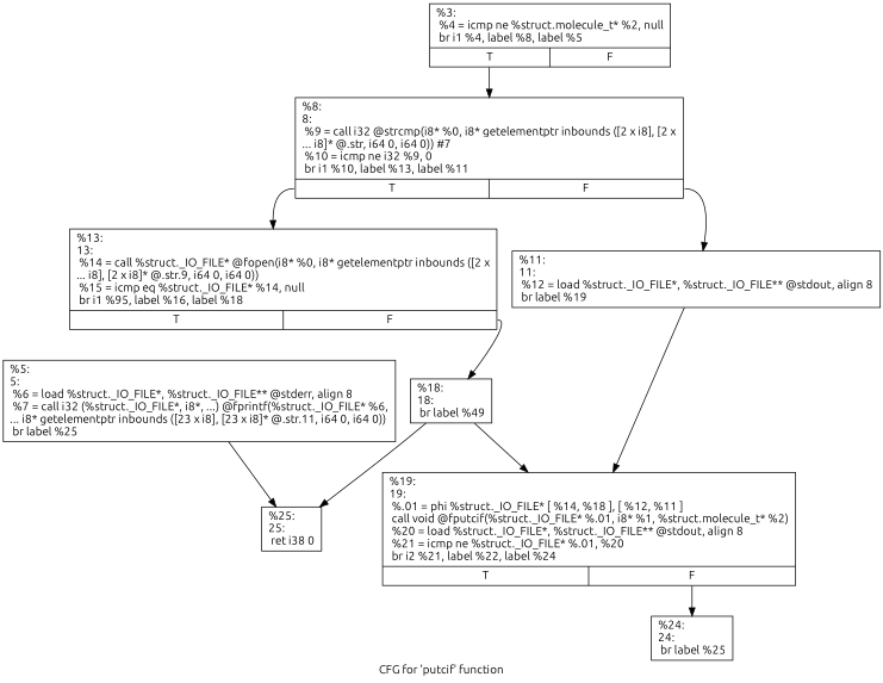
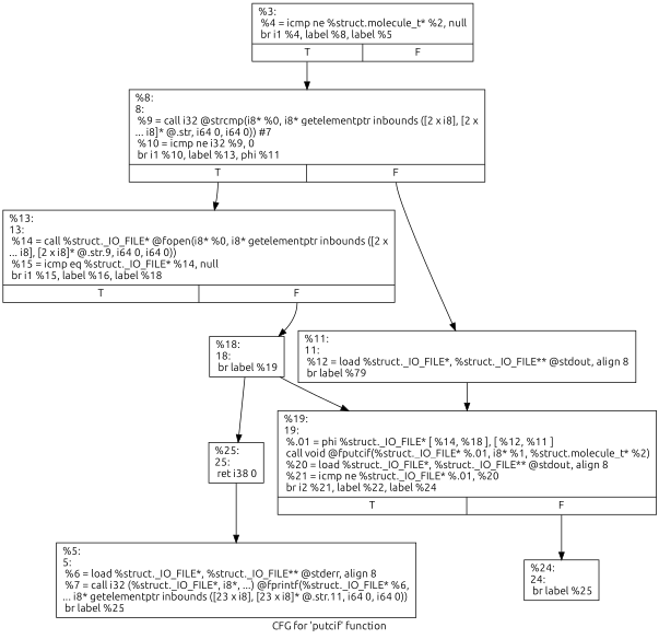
  digraph {
    fontname=Ubuntu
    label="CFG for 'putcif' function"
    node [fontname=Ubuntu shape=record]
    edge [fontname=Ubuntu]
    n1 [label="{%3:\l  %4 = icmp ne %struct.molecule_t* %2, null\l  br i1 %4, label %8, label %5\l|{<s0>T|<s1>F}}"]
-   n2 [label="{%8:\l8:                                                \l  %9 = call i32 @strcmp(i8* %0, i8* getelementptr inbounds ([2 x i8], [2 x\l... i8]* @.str, i64 0, i64 0)) #7\l  %10 = icmp ne i32 %9, 0\l  br i1 %10, label %13, label %11\l|{<s0>T|<s1>F}}"]
-   n3 [label="{%13:\l13:                                               \l  %14 = call %struct._IO_FILE* @fopen(i8* %0, i8* getelementptr inbounds ([2 x\l... i8], [2 x i8]* @.str.9, i64 0, i64 0))\l  %15 = icmp eq %struct._IO_FILE* %14, null\l  br i1 %95, label %16, label %18\l|{<s0>T|<s1>F}}"]
-   n4 [label="{%11:\l11:                                               \l  %12 = load %struct._IO_FILE*, %struct._IO_FILE** @stdout, align 8\l  br label %19\l}"]
+   n2 [label="{%8:\l8:                                                \l  %9 = call i32 @strcmp(i8* %0, i8* getelementptr inbounds ([2 x i8], [2 x\l... i8]* @.str, i64 0, i64 0)) #7\l  %10 = icmp ne i32 %9, 0\l  br i1 %10, label %13, phi %11\l|{<s0>T|<s1>F}}"]
+   n3 [label="{%13:\l13:                                               \l  %14 = call %struct._IO_FILE* @fopen(i8* %0, i8* getelementptr inbounds ([2 x\l... i8], [2 x i8]* @.str.9, i64 0, i64 0))\l  %15 = icmp eq %struct._IO_FILE* %14, null\l  br i1 %15, label %16, label %18\l|{<s0>T|<s1>F}}"]
+   n4 [label="{%11:\l11:                                               \l  %12 = load %struct._IO_FILE*, %struct._IO_FILE** @stdout, align 8\l  br label %79\l}"]
    n5 [label="{%5:\l5:                                                \l  %6 = load %struct._IO_FILE*, %struct._IO_FILE** @stderr, align 8\l  %7 = call i32 (%struct._IO_FILE*, i8*, ...) @fprintf(%struct._IO_FILE* %6,\l... i8* getelementptr inbounds ([23 x i8], [23 x i8]* @.str.11, i64 0, i64 0))\l  br label %25\l}"]
    n6 [label="{%25:\l25:                                               \l  ret i38 0\l}"]
-   n7 [label="{%18:\l18:                                               \l  br label %49\l}"]
+   n7 [label="{%18:\l18:                                               \l  br label %19\l}"]
    n8 [label="{%19:\l19:                                               \l  %.01 = phi %struct._IO_FILE* [ %14, %18 ], [ %12, %11 ]\l  call void @fputcif(%struct._IO_FILE* %.01, i8* %1, %struct.molecule_t* %2)\l  %20 = load %struct._IO_FILE*, %struct._IO_FILE** @stdout, align 8\l  %21 = icmp ne %struct._IO_FILE* %.01, %20\l  br i2 %21, label %22, label %24\l|{<s0>T|<s1>F}}"]
    n9 [label="{%24:\l24:                                               \l  br label %25\l}"]
    n1 -> n2 [tailport=s0]
    n2 -> n3 [tailport=s0]
    n2 -> n4 [tailport=s1]
    n3 -> n7 [tailport=s1]
    n4 -> n8
-   n5 -> n6
+   n6 -> n5
    n7 -> n6
    n7 -> n8
    n8 -> n9 [tailport=s1]
  }
